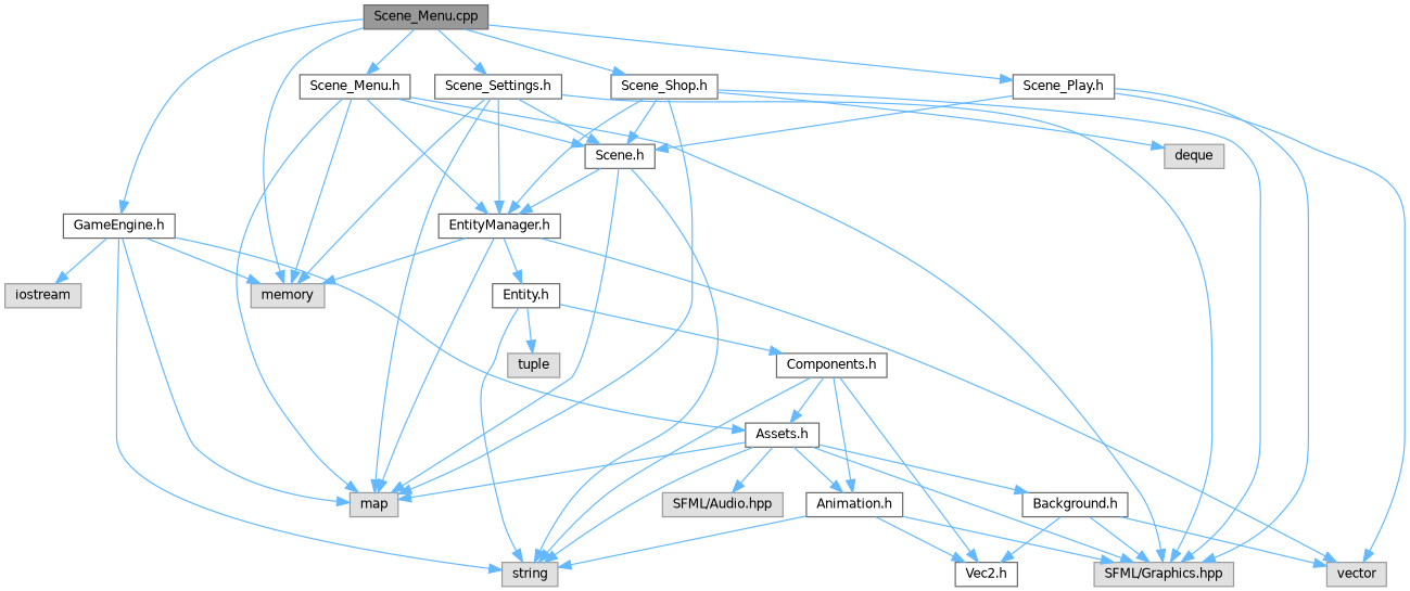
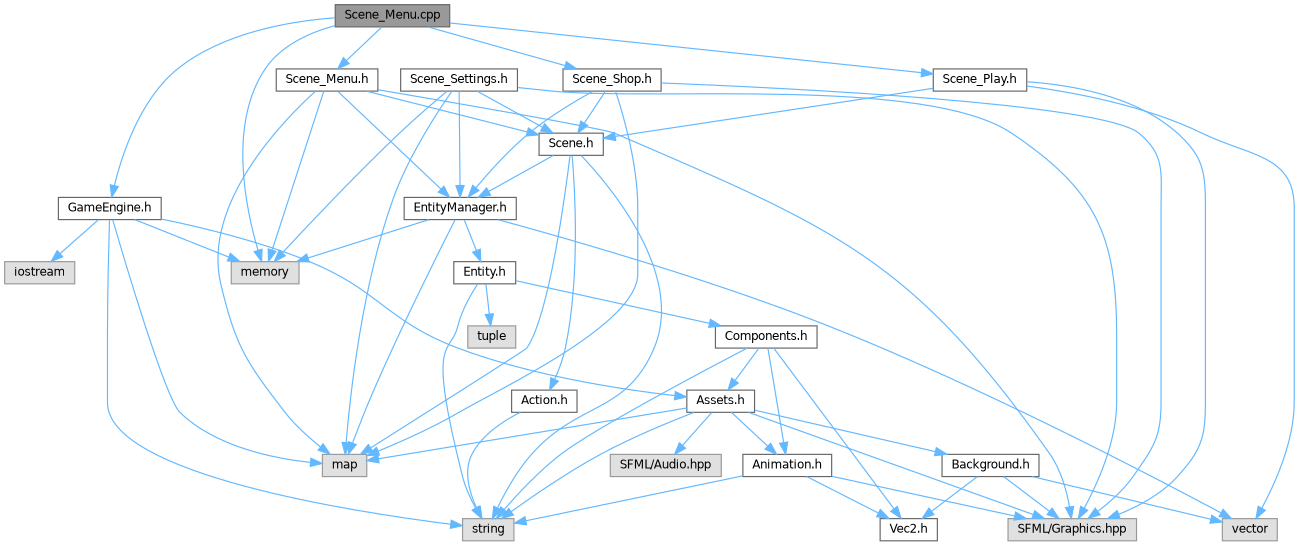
  digraph {
    node [color=grey40 fillcolor=white fontname=Helvetica fontsize=10 shape=box style=filled]
    edge [color=steelblue1 fontname=Helvetica fontsize=10 labelfontname=Helvetica labelfontsize=10 style=solid]
    n1 [color=gray40 fillcolor=grey60 fontcolor=black height=0.2 label="Scene_Menu.cpp" width=0.4]
    n2 [height=0.2 label="Scene_Menu.h" width=0.4]
    n3 [height=0.2 label="Scene_Shop.h" width=0.4]
    n4 [height=0.2 label="Scene_Settings.h" width=0.4]
    n5 [height=0.2 label="Scene_Play.h" width=0.4]
    n6 [height=0.2 label="GameEngine.h" width=0.4]
    n7 [color=grey60 fillcolor="#E0E0E0" height=0.2 label=memory width=0.4]
    n8 [height=0.2 label="Scene.h" width=0.4]
    n9 [color=grey60 fillcolor="#E0E0E0" height=0.2 label=map width=0.4]
    n10 [height=0.2 label="EntityManager.h" width=0.4]
    n11 [color=grey60 fillcolor="#E0E0E0" height=0.2 label="SFML/Graphics.hpp" width=0.4]
-   n12 [color=grey60 fillcolor="#E0E0E0" height=0.2 label=deque width=0.4]
    n13 [color=grey60 fillcolor="#E0E0E0" height=0.2 label=vector width=0.4]
    n14 [color=grey60 fillcolor="#E0E0E0" height=0.2 label=string width=0.4]
    n15 [height=0.2 label="Assets.h" width=0.4]
    n16 [color=grey60 fillcolor="#E0E0E0" height=0.2 label=iostream width=0.4]
+   n17 [height=0.2 label="Action.h" width=0.4]
    n18 [height=0.2 label="Entity.h" width=0.4]
    n19 [height=0.2 label="Components.h" width=0.4]
    n20 [color=grey60 fillcolor="#E0E0E0" height=0.2 label=tuple width=0.4]
    n21 [height=0.2 label="Animation.h" width=0.4]
    n22 [height=0.2 label="Vec2.h" width=0.4]
    n23 [color=grey60 fillcolor="#E0E0E0" height=0.2 label="SFML/Audio.hpp" width=0.4]
    n24 [height=0.2 label="Background.h" width=0.4]
    n1 -> n2
    n1 -> n3
-   n1 -> n4
    n1 -> n5
    n1 -> n6
    n1 -> n7
    n2 -> n7
    n2 -> n8
    n2 -> n9
    n2 -> n10
    n2 -> n11
    n3 -> n8
    n3 -> n9
    n3 -> n10
    n3 -> n11
-   n3 -> n12
    n4 -> n7
    n4 -> n8
    n4 -> n9
    n4 -> n10
    n4 -> n11
    n5 -> n8
    n5 -> n11
    n5 -> n13
    n6 -> n7
    n6 -> n9
    n6 -> n14
    n6 -> n15
    n6 -> n16
    n8 -> n9
    n8 -> n10
    n8 -> n14
+   n8 -> n17
    n10 -> n7
    n10 -> n9
    n10 -> n13
    n10 -> n18
    n15 -> n9
    n15 -> n11
    n15 -> n14
    n15 -> n21
    n15 -> n23
    n15 -> n24
+   n17 -> n14
    n18 -> n14
    n18 -> n19
    n18 -> n20
    n19 -> n14
    n19 -> n15
    n19 -> n21
    n19 -> n22
    n21 -> n11
    n21 -> n14
    n21 -> n22
    n24 -> n11
    n24 -> n13
    n24 -> n22
  }
